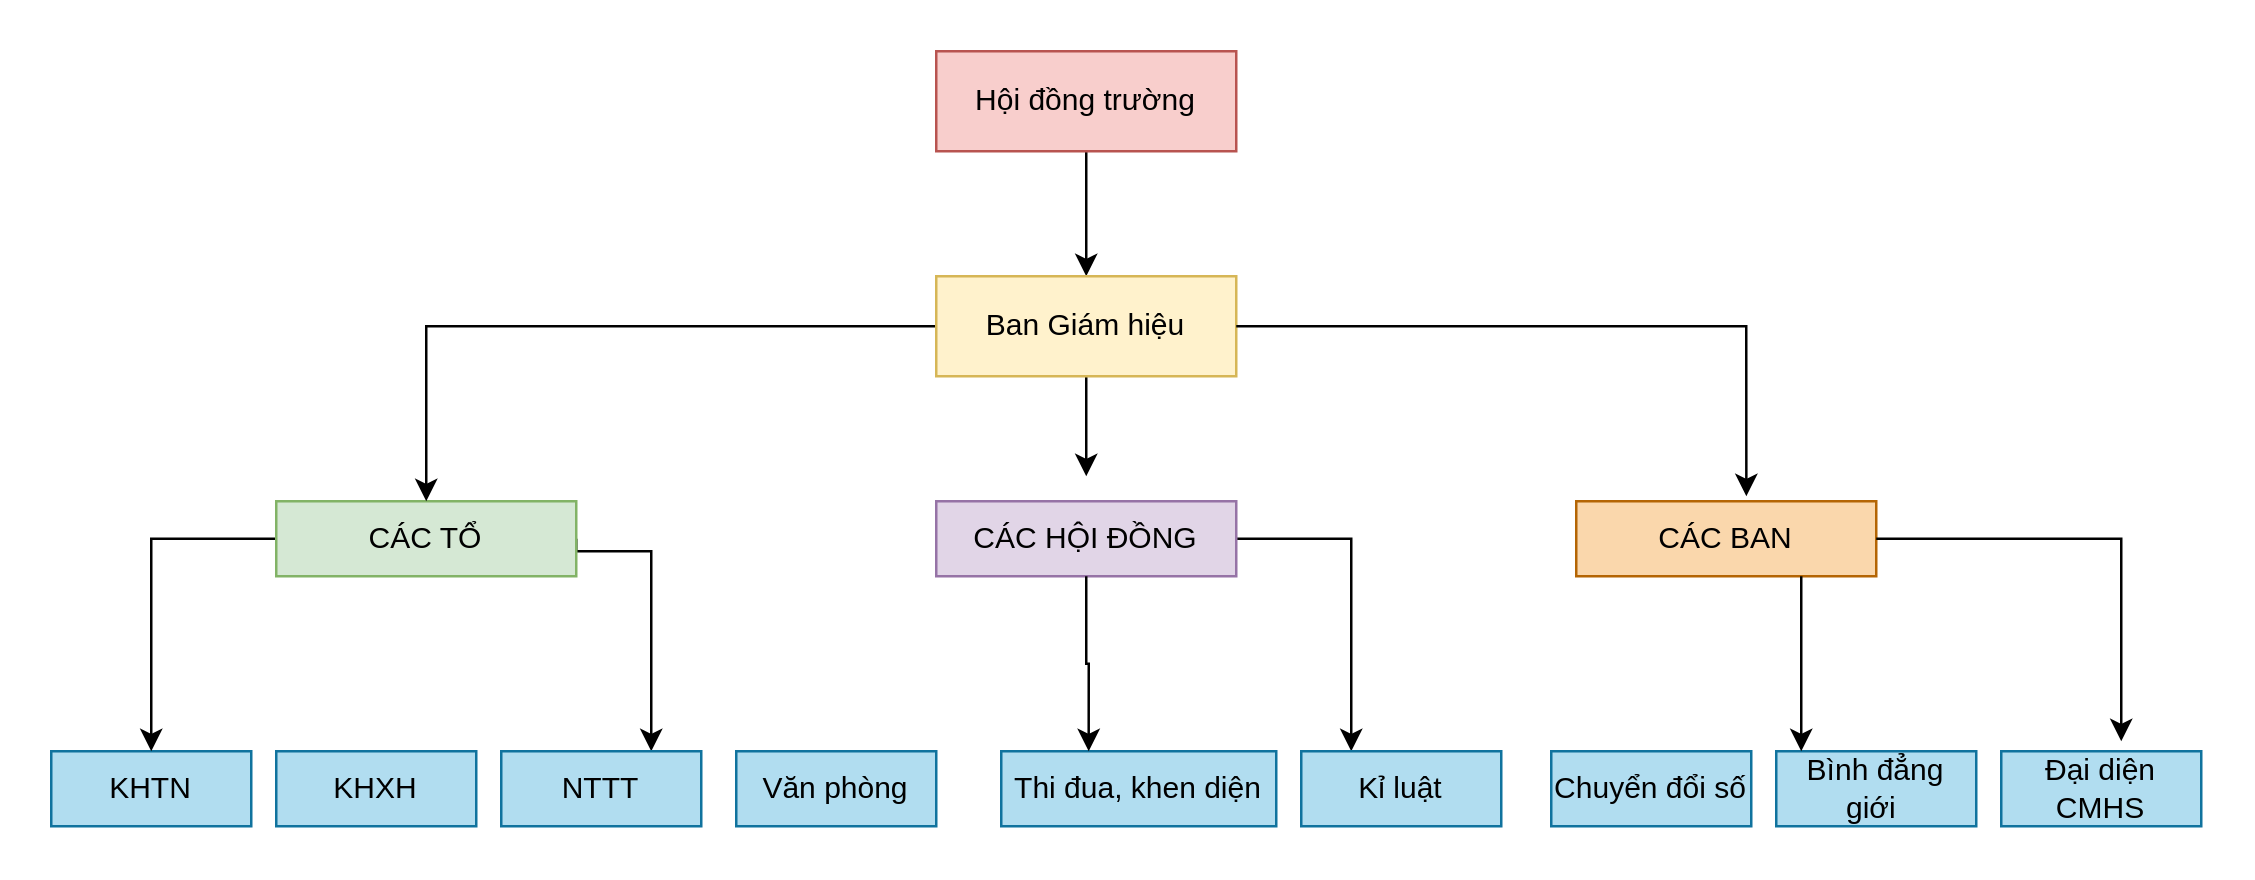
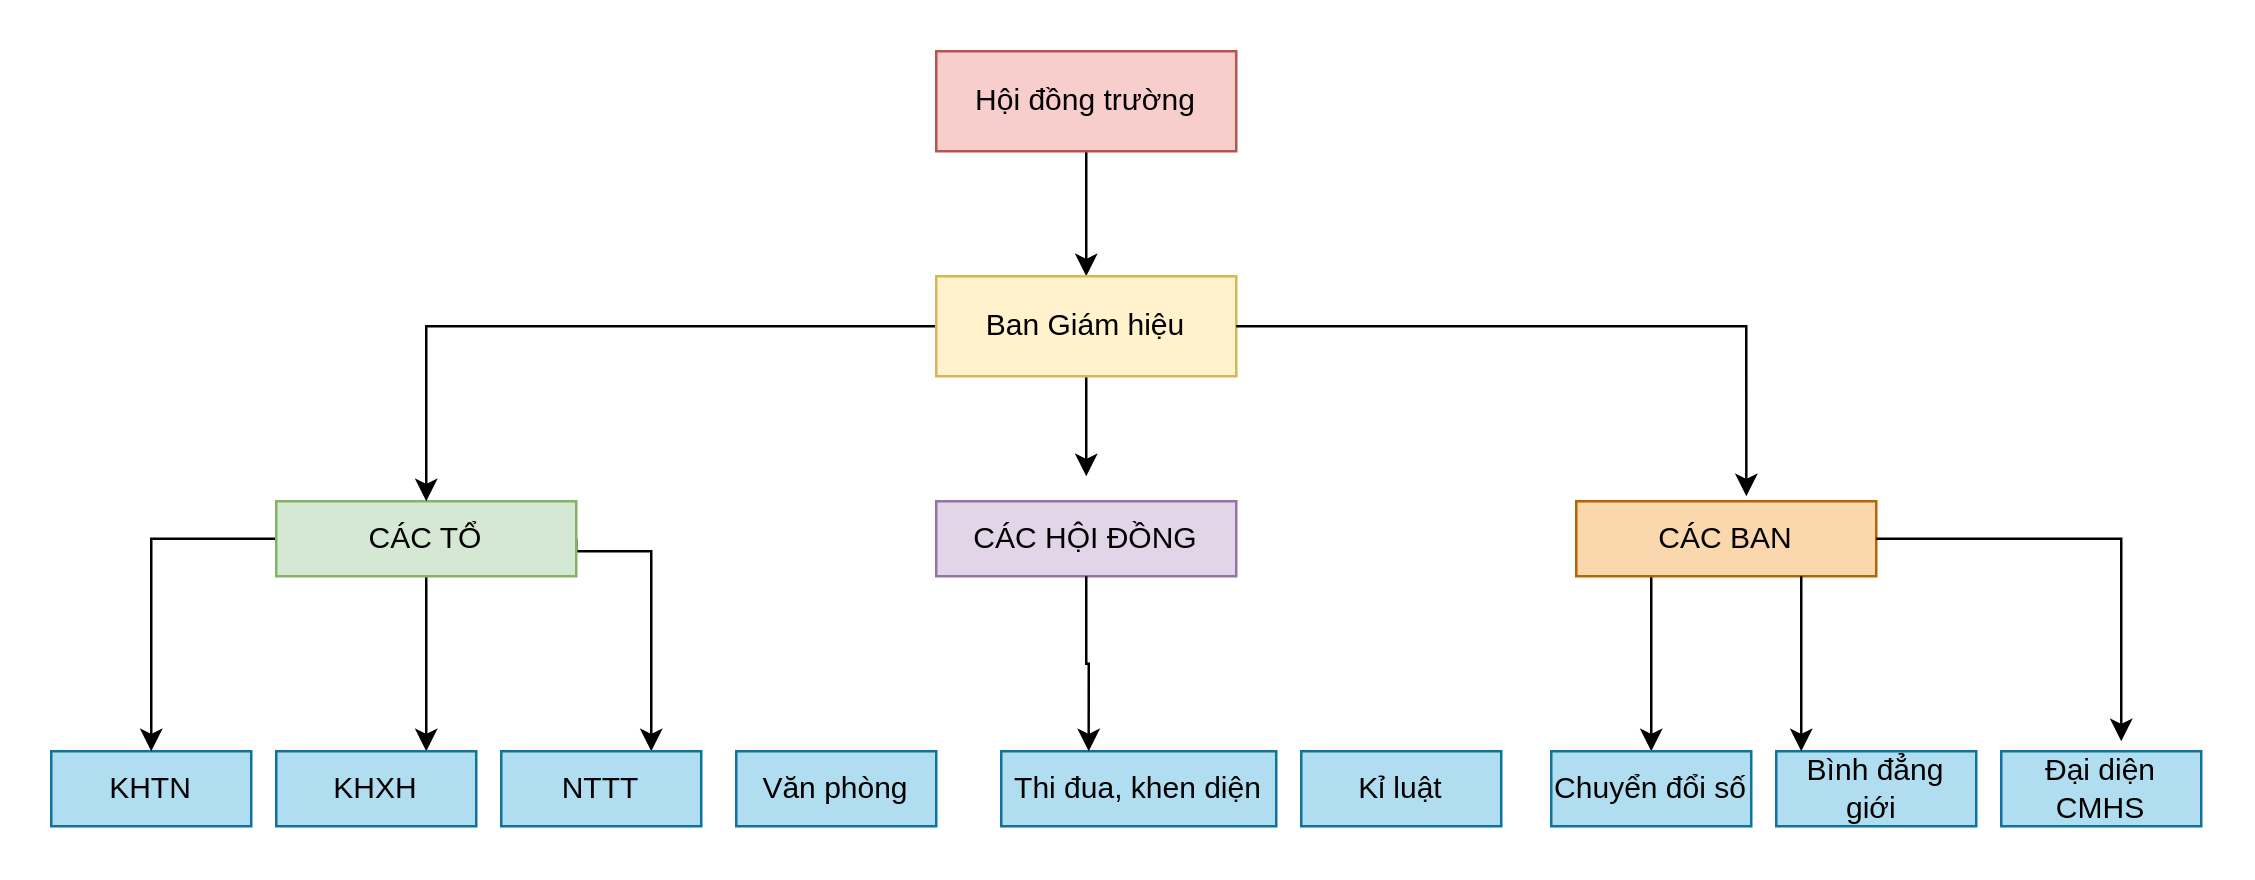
  <mxCell id="0" />
  <mxCell id="1" parent="0" />
  <mxCell id="2" value="KHTN" style="rounded=0;whiteSpace=wrap;html=1;fillColor=#b1ddf0;strokeColor=#10739e;" vertex="1" parent="1"><mxGeometry y="300" width="80" height="30" as="geometry" x="20" /></mxCell>
  <mxCell id="3" style="edgeStyle=orthogonalEdgeStyle;rounded=0;orthogonalLoop=1;jettySize=auto;html=1;entryX=0.5;entryY=0;entryDx=0;entryDy=0;" edge="1" parent="1" source="6" target="2"><mxGeometry relative="1" as="geometry" /></mxCell>
  <mxCell id="4" style="edgeStyle=orthogonalEdgeStyle;rounded=0;orthogonalLoop=1;jettySize=auto;html=1;exitX=1;exitY=0.5;exitDx=0;exitDy=0;entryX=0.75;entryY=0;entryDx=0;entryDy=0;" edge="1" parent="1" source="6" target="15"><mxGeometry relative="1" as="geometry"><Array as="points"><mxPoint x="230" y="220" /><mxPoint x="260" y="220" /></Array></mxGeometry></mxCell>
+ <mxCell id="5" style="edgeStyle=orthogonalEdgeStyle;rounded=0;orthogonalLoop=1;jettySize=auto;html=1;exitX=0.5;exitY=1;exitDx=0;exitDy=0;entryX=0.75;entryY=0;entryDx=0;entryDy=0;" edge="1" parent="1" source="6" target="14"><mxGeometry relative="1" as="geometry" /></mxCell>
  <mxCell id="6" value="CÁC TỔ" style="rounded=0;whiteSpace=wrap;html=1;fillColor=#d5e8d4;strokeColor=#82b366;" vertex="1" parent="1"><mxGeometry x="110" y="200" width="120" height="30" as="geometry" /></mxCell>
  <mxCell id="7" style="edgeStyle=orthogonalEdgeStyle;rounded=0;orthogonalLoop=1;jettySize=auto;html=1;exitX=0.5;exitY=1;exitDx=0;exitDy=0;entryX=0.5;entryY=0;entryDx=0;entryDy=0;" edge="1" parent="1" source="8" target="11"><mxGeometry relative="1" as="geometry" /></mxCell>
  <mxCell id="8" value="Hội đồng trường" style="rounded=0;whiteSpace=wrap;html=1;fillColor=#f8cecc;strokeColor=#b85450;" vertex="1" parent="1"><mxGeometry x="374" y="20" width="120" height="40" as="geometry" /></mxCell>
  <mxCell id="9" style="edgeStyle=orthogonalEdgeStyle;rounded=0;orthogonalLoop=1;jettySize=auto;html=1;entryX=0.5;entryY=0;entryDx=0;entryDy=0;" edge="1" parent="1" source="11" target="6"><mxGeometry relative="1" as="geometry" /></mxCell>
  <mxCell id="10" style="edgeStyle=orthogonalEdgeStyle;rounded=0;orthogonalLoop=1;jettySize=auto;html=1;exitX=0.5;exitY=1;exitDx=0;exitDy=0;" edge="1" parent="1" source="11"><mxGeometry relative="1" as="geometry"><mxPoint x="434" y="190" as="targetPoint" /></mxGeometry></mxCell>
  <mxCell id="11" value="Ban Giám hiệu" style="rounded=0;whiteSpace=wrap;html=1;fillColor=#fff2cc;strokeColor=#d6b656;" vertex="1" parent="1"><mxGeometry x="374" y="110" width="120" height="40" as="geometry" /></mxCell>
- <mxCell id="12" style="edgeStyle=orthogonalEdgeStyle;rounded=0;orthogonalLoop=1;jettySize=auto;html=1;entryX=0.25;entryY=0;entryDx=0;entryDy=0;" edge="1" parent="1" source="13" target="18"><mxGeometry relative="1" as="geometry" /></mxCell>
  <mxCell id="13" value="CÁC HỘI ĐỒNG" style="rounded=0;whiteSpace=wrap;html=1;fillColor=#e1d5e7;strokeColor=#9673a6;" vertex="1" parent="1"><mxGeometry x="374" y="200" width="120" height="30" as="geometry" /></mxCell>
  <mxCell id="14" value="KHXH" style="rounded=0;whiteSpace=wrap;html=1;fillColor=#b1ddf0;strokeColor=#10739e;" vertex="1" parent="1"><mxGeometry x="110" y="300" width="80" height="30" as="geometry" /></mxCell>
  <mxCell id="15" value="NTTT" style="rounded=0;whiteSpace=wrap;html=1;fillColor=#b1ddf0;strokeColor=#10739e;" vertex="1" parent="1"><mxGeometry x="200" y="300" width="80" height="30" as="geometry" /></mxCell>
  <mxCell id="16" value="Văn phòng" style="rounded=0;whiteSpace=wrap;html=1;fillColor=#b1ddf0;strokeColor=#10739e;" vertex="1" parent="1"><mxGeometry x="294" y="300" width="80" height="30" as="geometry" /></mxCell>
  <mxCell id="17" value="Thi đua, khen diện" style="rounded=0;whiteSpace=wrap;html=1;fillColor=#b1ddf0;strokeColor=#10739e;" vertex="1" parent="1"><mxGeometry x="400" y="300" width="110" height="30" as="geometry" /></mxCell>
  <mxCell id="18" value="Kỉ luật" style="rounded=0;whiteSpace=wrap;html=1;fillColor=#b1ddf0;strokeColor=#10739e;" vertex="1" parent="1"><mxGeometry x="520" y="300" width="80" height="30" as="geometry" /></mxCell>
+ <mxCell id="19" style="edgeStyle=orthogonalEdgeStyle;rounded=0;orthogonalLoop=1;jettySize=auto;html=1;exitX=0.25;exitY=1;exitDx=0;exitDy=0;entryX=0.5;entryY=0;entryDx=0;entryDy=0;" edge="1" parent="1" source="20" target="21"><mxGeometry relative="1" as="geometry" /></mxCell>
  <mxCell id="20" value="CÁC BAN" style="rounded=0;whiteSpace=wrap;html=1;fillColor=#fad7ac;strokeColor=#b46504;" vertex="1" parent="1"><mxGeometry x="630" y="200" width="120" height="30" as="geometry" /></mxCell>
  <mxCell id="21" value="Chuyển đổi số" style="rounded=0;whiteSpace=wrap;html=1;fillColor=#b1ddf0;strokeColor=#10739e;" vertex="1" parent="1"><mxGeometry x="620" y="300" width="80" height="30" as="geometry" /></mxCell>
  <mxCell id="22" value="Bình đẳng giới&amp;nbsp;" style="rounded=0;whiteSpace=wrap;html=1;fillColor=#b1ddf0;strokeColor=#10739e;" vertex="1" parent="1"><mxGeometry x="710" y="300" width="80" height="30" as="geometry" /></mxCell>
  <mxCell id="23" style="edgeStyle=orthogonalEdgeStyle;rounded=0;orthogonalLoop=1;jettySize=auto;html=1;exitX=1;exitY=0.5;exitDx=0;exitDy=0;entryX=0.567;entryY=-0.067;entryDx=0;entryDy=0;entryPerimeter=0;" edge="1" parent="1" source="11" target="20"><mxGeometry relative="1" as="geometry" /></mxCell>
  <mxCell id="24" style="edgeStyle=orthogonalEdgeStyle;rounded=0;orthogonalLoop=1;jettySize=auto;html=1;exitX=0.5;exitY=1;exitDx=0;exitDy=0;entryX=0.318;entryY=0;entryDx=0;entryDy=0;entryPerimeter=0;" edge="1" parent="1" source="13" target="17"><mxGeometry relative="1" as="geometry" /></mxCell>
  <mxCell id="25" style="edgeStyle=orthogonalEdgeStyle;rounded=0;orthogonalLoop=1;jettySize=auto;html=1;exitX=0.75;exitY=1;exitDx=0;exitDy=0;" edge="1" parent="1" source="20"><mxGeometry relative="1" as="geometry"><mxPoint x="720" y="300" as="targetPoint" /><Array as="points"><mxPoint x="720" y="260" /><mxPoint x="720" y="260" /></Array></mxGeometry></mxCell>
  <mxCell id="26" value="Đại diện CMHS" style="rounded=0;whiteSpace=wrap;html=1;fillColor=#b1ddf0;strokeColor=#10739e;" vertex="1" parent="1"><mxGeometry x="800" y="300" width="80" height="30" as="geometry" /></mxCell>
  <mxCell id="27" style="edgeStyle=orthogonalEdgeStyle;rounded=0;orthogonalLoop=1;jettySize=auto;html=1;exitX=1;exitY=0.5;exitDx=0;exitDy=0;entryX=0.6;entryY=-0.133;entryDx=0;entryDy=0;entryPerimeter=0;" edge="1" parent="1" source="20" target="26"><mxGeometry relative="1" as="geometry" /></mxCell>
